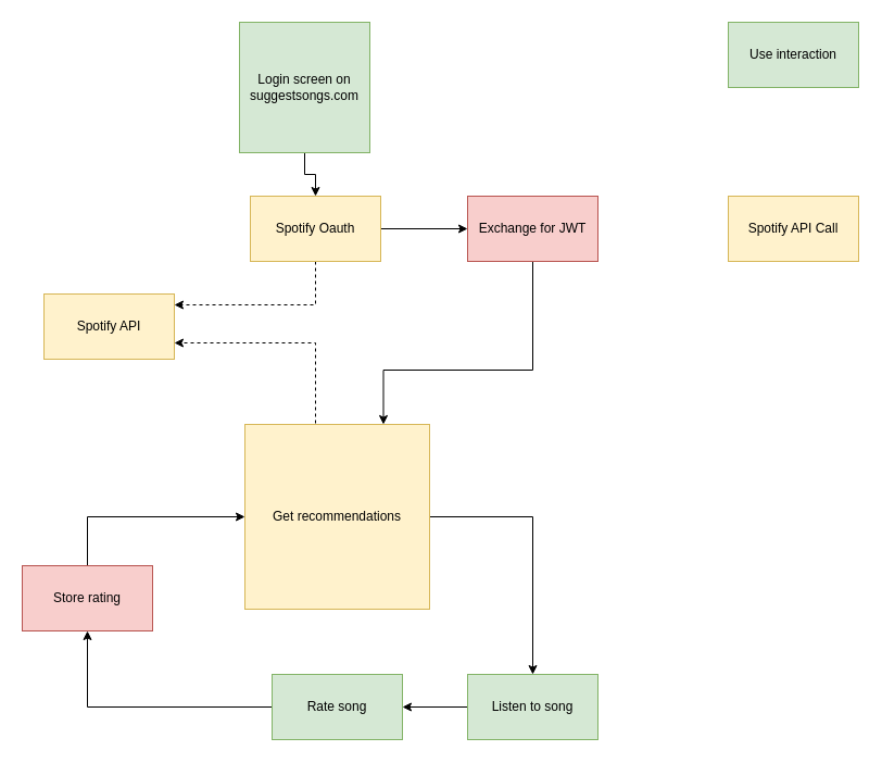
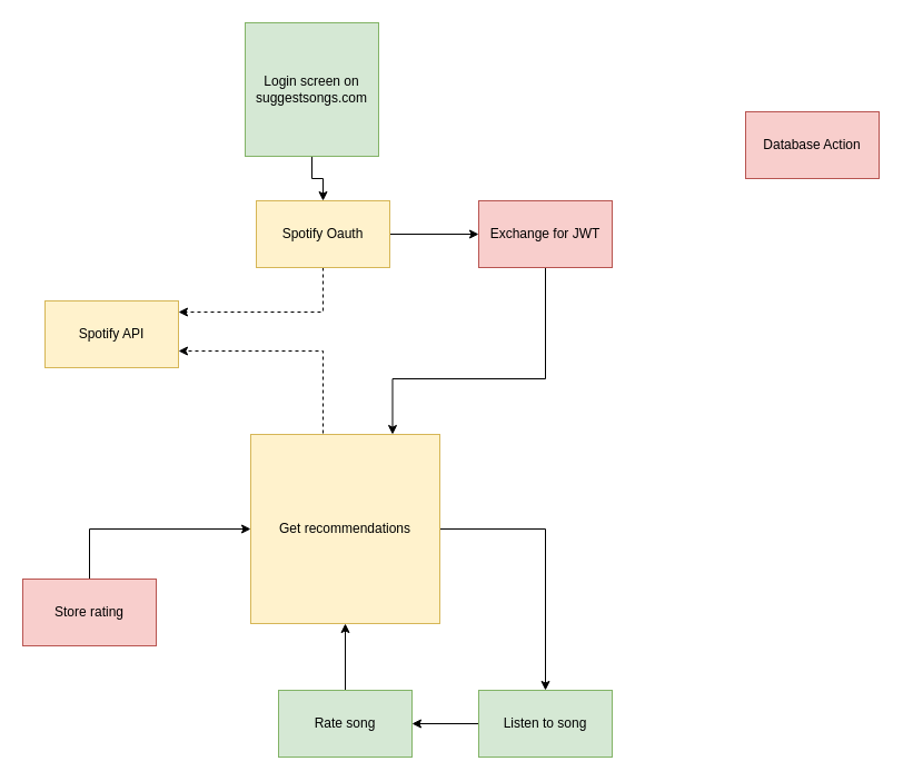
  <mxCell id="0" />
  <mxCell id="1" parent="0" />
  <mxCell id="2" style="edgeStyle=orthogonalEdgeStyle;rounded=0;orthogonalLoop=1;jettySize=auto;html=1;entryX=0.5;entryY=0;entryDx=0;entryDy=0;" edge="1" parent="1" source="4" target="17"><mxGeometry relative="1" as="geometry" /></mxCell>
  <mxCell id="3" style="edgeStyle=orthogonalEdgeStyle;rounded=0;orthogonalLoop=1;jettySize=auto;html=1;entryX=1;entryY=0.75;entryDx=0;entryDy=0;dashed=1;" edge="1" parent="1" target="18"><mxGeometry relative="1" as="geometry"><mxPoint x="290" y="389" as="sourcePoint" /><mxPoint x="160" y="380" as="targetPoint" /><Array as="points"><mxPoint x="290" y="389" /><mxPoint x="290" y="315" /></Array></mxGeometry></mxCell>
  <mxCell id="4" value="Get recommendations" style="whiteSpace=wrap;html=1;aspect=fixed;fillColor=#fff2cc;strokeColor=#d6b656;" vertex="1" parent="1"><mxGeometry x="225" y="390" width="170" height="170" as="geometry" /></mxCell>
- <mxCell id="5" style="edgeStyle=orthogonalEdgeStyle;rounded=0;orthogonalLoop=1;jettySize=auto;html=1;entryX=0.5;entryY=1;entryDx=0;entryDy=0;" edge="1" parent="1" source="6" target="8"><mxGeometry relative="1" as="geometry" /></mxCell>
+ <mxCell id="5" style="edgeStyle=orthogonalEdgeStyle;rounded=0;orthogonalLoop=1;jettySize=auto;html=1;" edge="1" parent="1" source="6" target="4"><mxGeometry relative="1" as="geometry" /></mxCell>
  <mxCell id="6" value="Rate song" style="rounded=0;whiteSpace=wrap;html=1;fillColor=#d5e8d4;strokeColor=#82b366;" vertex="1" parent="1"><mxGeometry x="250" y="620" width="120" height="60" as="geometry" /></mxCell>
  <mxCell id="7" style="edgeStyle=orthogonalEdgeStyle;rounded=0;orthogonalLoop=1;jettySize=auto;html=1;entryX=0;entryY=0.5;entryDx=0;entryDy=0;" edge="1" parent="1" source="8" target="4"><mxGeometry relative="1" as="geometry"><Array as="points"><mxPoint x="80" y="475" /></Array></mxGeometry></mxCell>
  <mxCell id="8" value="Store rating" style="rounded=0;whiteSpace=wrap;html=1;fillColor=#f8cecc;strokeColor=#b85450;" vertex="1" parent="1"><mxGeometry x="20" y="520" width="120" height="60" as="geometry" /></mxCell>
  <mxCell id="9" value="" style="edgeStyle=orthogonalEdgeStyle;rounded=0;orthogonalLoop=1;jettySize=auto;html=1;" edge="1" parent="1" source="10" target="13"><mxGeometry relative="1" as="geometry" /></mxCell>
  <mxCell id="10" value="Login screen on suggestsongs.com" style="whiteSpace=wrap;html=1;aspect=fixed;fillColor=#d5e8d4;strokeColor=#82b366;" vertex="1" parent="1"><mxGeometry x="220" y="20" width="120" height="120" as="geometry" /></mxCell>
  <mxCell id="11" value="" style="edgeStyle=orthogonalEdgeStyle;rounded=0;orthogonalLoop=1;jettySize=auto;html=1;" edge="1" parent="1" source="13" target="15"><mxGeometry relative="1" as="geometry" /></mxCell>
  <mxCell id="12" style="edgeStyle=orthogonalEdgeStyle;rounded=0;orthogonalLoop=1;jettySize=auto;html=1;entryX=1;entryY=0.167;entryDx=0;entryDy=0;dashed=1;entryPerimeter=0;" edge="1" parent="1" source="13" target="18"><mxGeometry relative="1" as="geometry"><Array as="points"><mxPoint x="290" y="280" /></Array></mxGeometry></mxCell>
  <mxCell id="13" value="Spotify Oauth" style="rounded=0;whiteSpace=wrap;html=1;fillColor=#fff2cc;strokeColor=#d6b656;" vertex="1" parent="1"><mxGeometry x="230" y="180" width="120" height="60" as="geometry" /></mxCell>
  <mxCell id="14" style="edgeStyle=orthogonalEdgeStyle;rounded=0;orthogonalLoop=1;jettySize=auto;html=1;entryX=0.75;entryY=0;entryDx=0;entryDy=0;" edge="1" parent="1" source="15" target="4"><mxGeometry relative="1" as="geometry"><Array as="points"><mxPoint x="490" y="340" /><mxPoint x="353" y="340" /></Array></mxGeometry></mxCell>
  <mxCell id="15" value="Exchange for JWT" style="rounded=0;whiteSpace=wrap;html=1;fillColor=#f8cecc;strokeColor=#b85450;" vertex="1" parent="1"><mxGeometry x="430" y="180" width="120" height="60" as="geometry" /></mxCell>
  <mxCell id="16" value="" style="edgeStyle=orthogonalEdgeStyle;rounded=0;orthogonalLoop=1;jettySize=auto;html=1;" edge="1" parent="1" source="17" target="6"><mxGeometry relative="1" as="geometry" /></mxCell>
  <mxCell id="17" value="Listen to song" style="rounded=0;whiteSpace=wrap;html=1;fillColor=#d5e8d4;strokeColor=#82b366;" vertex="1" parent="1"><mxGeometry x="430" y="620" width="120" height="60" as="geometry" /></mxCell>
  <mxCell id="18" value="Spotify API" style="rounded=0;whiteSpace=wrap;html=1;fillColor=#fff2cc;strokeColor=#d6b656;" vertex="1" parent="1"><mxGeometry x="40" y="270" width="120" height="60" as="geometry" /></mxCell>
- <mxCell id="19" value="Use interaction" style="rounded=0;whiteSpace=wrap;html=1;fillColor=#d5e8d4;strokeColor=#82b366;" vertex="1" parent="1"><mxGeometry x="670" y="20" width="120" height="60" as="geometry" /></mxCell>
- <mxCell id="21" value="Spotify API Call" style="rounded=0;whiteSpace=wrap;html=1;fillColor=#fff2cc;strokeColor=#d6b656;" vertex="1" parent="1"><mxGeometry x="670" y="180" width="120" height="60" as="geometry" /></mxCell>
+ <mxCell id="20" value="Database Action" style="rounded=0;whiteSpace=wrap;html=1;fillColor=#f8cecc;strokeColor=#b85450;" vertex="1" parent="1"><mxGeometry x="670" y="100" width="120" height="60" as="geometry" /></mxCell>
